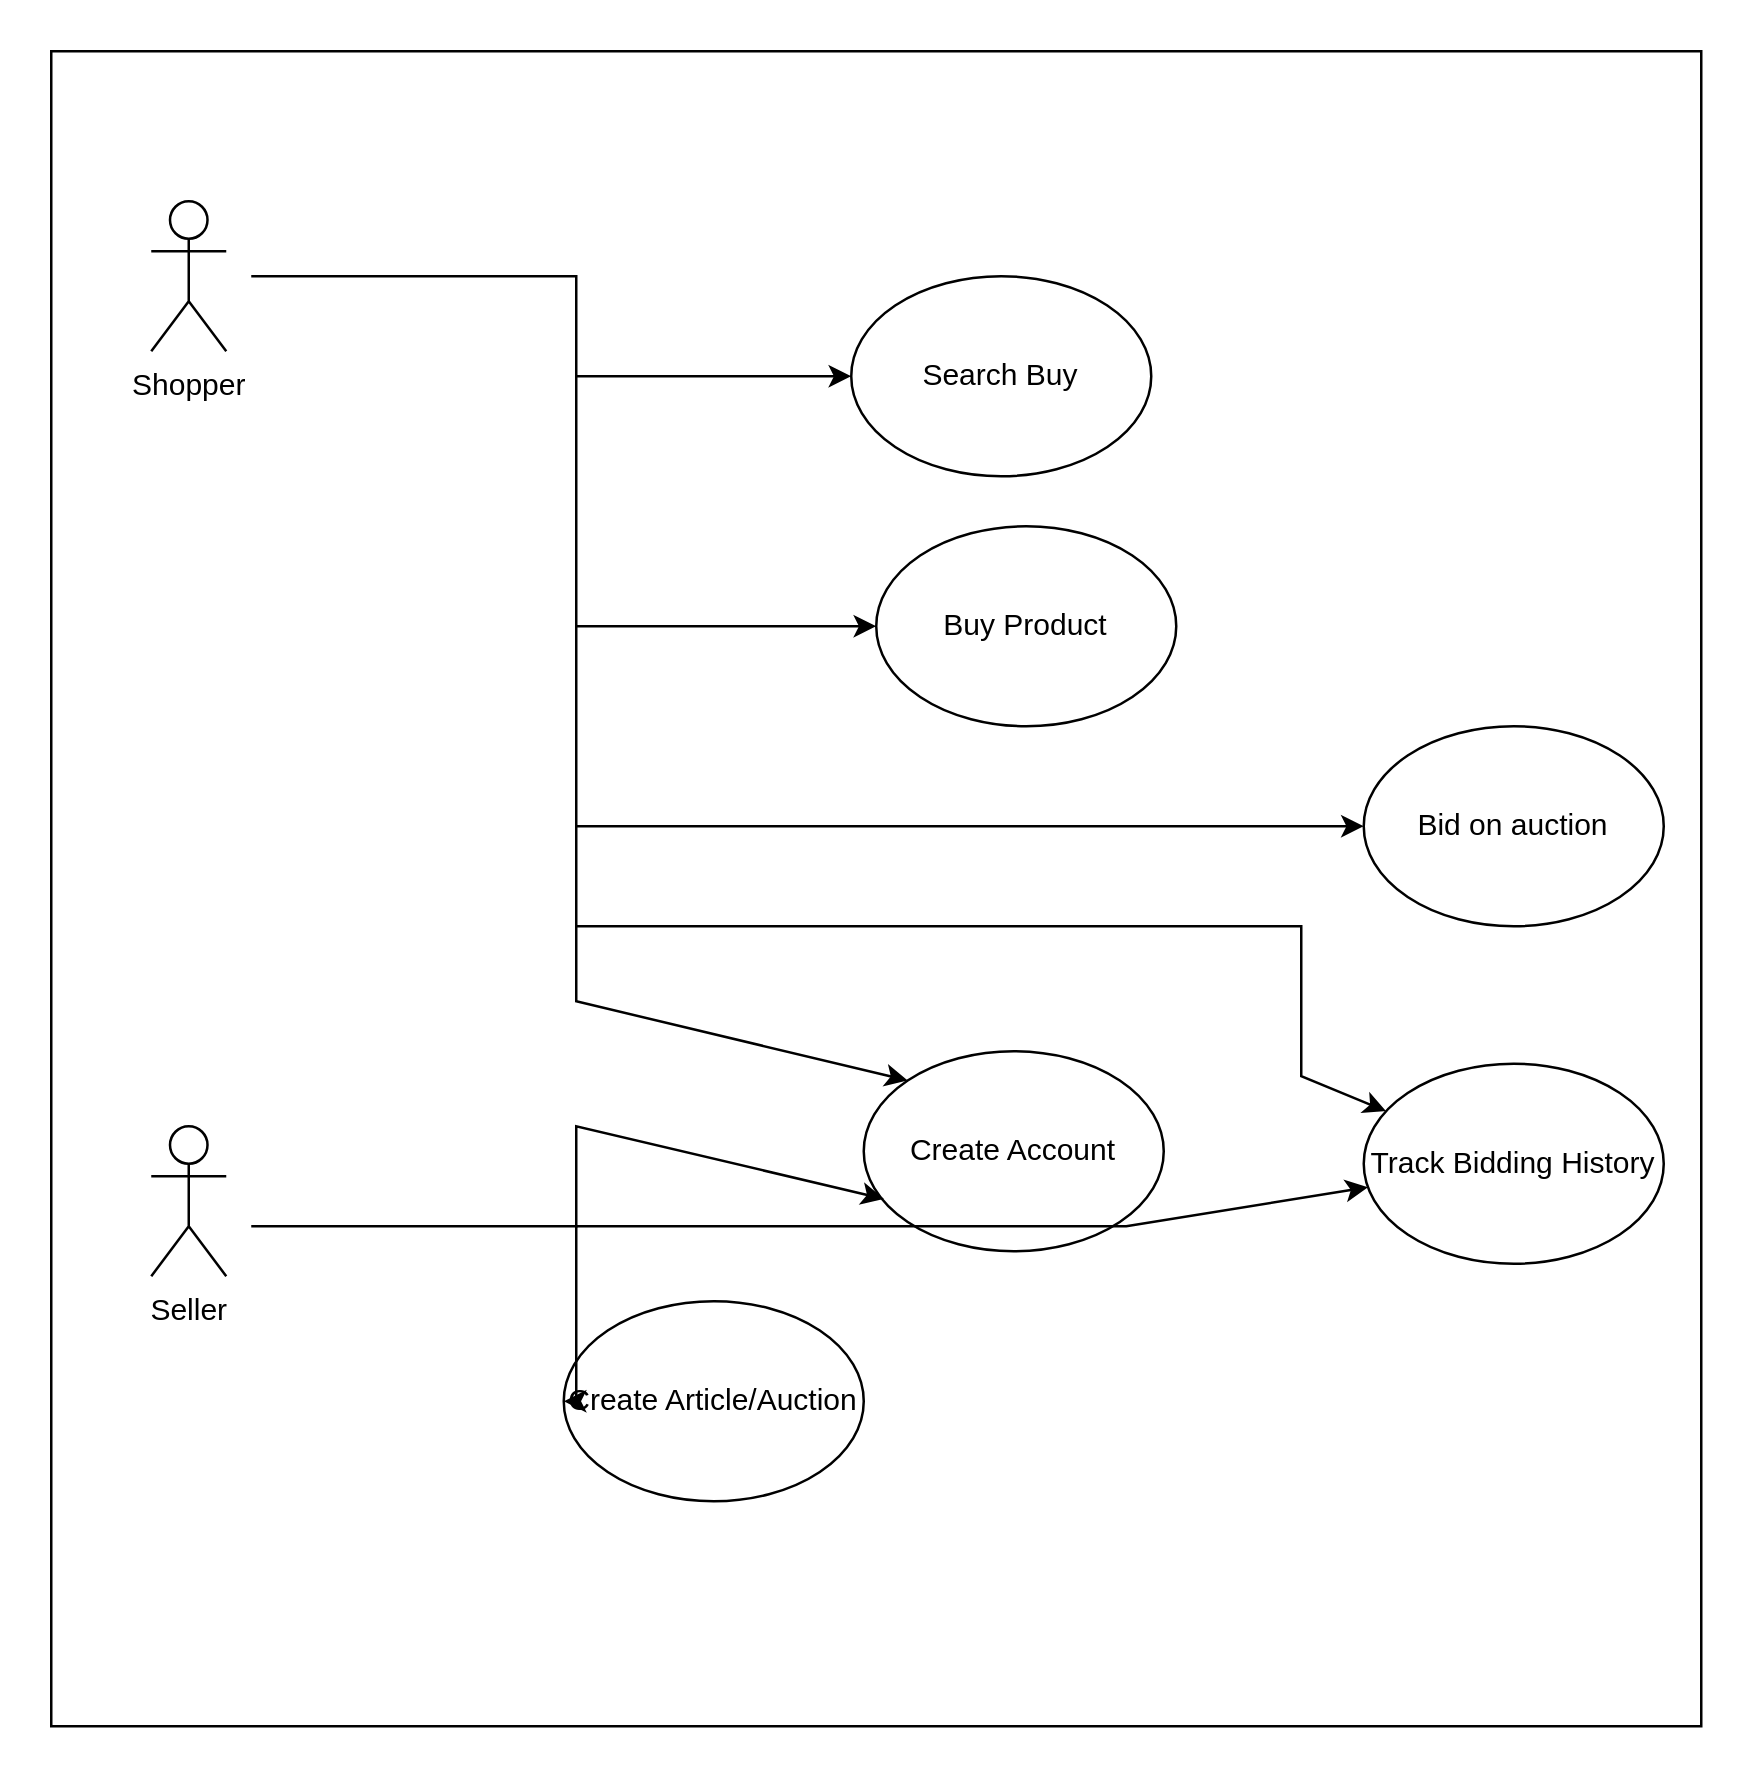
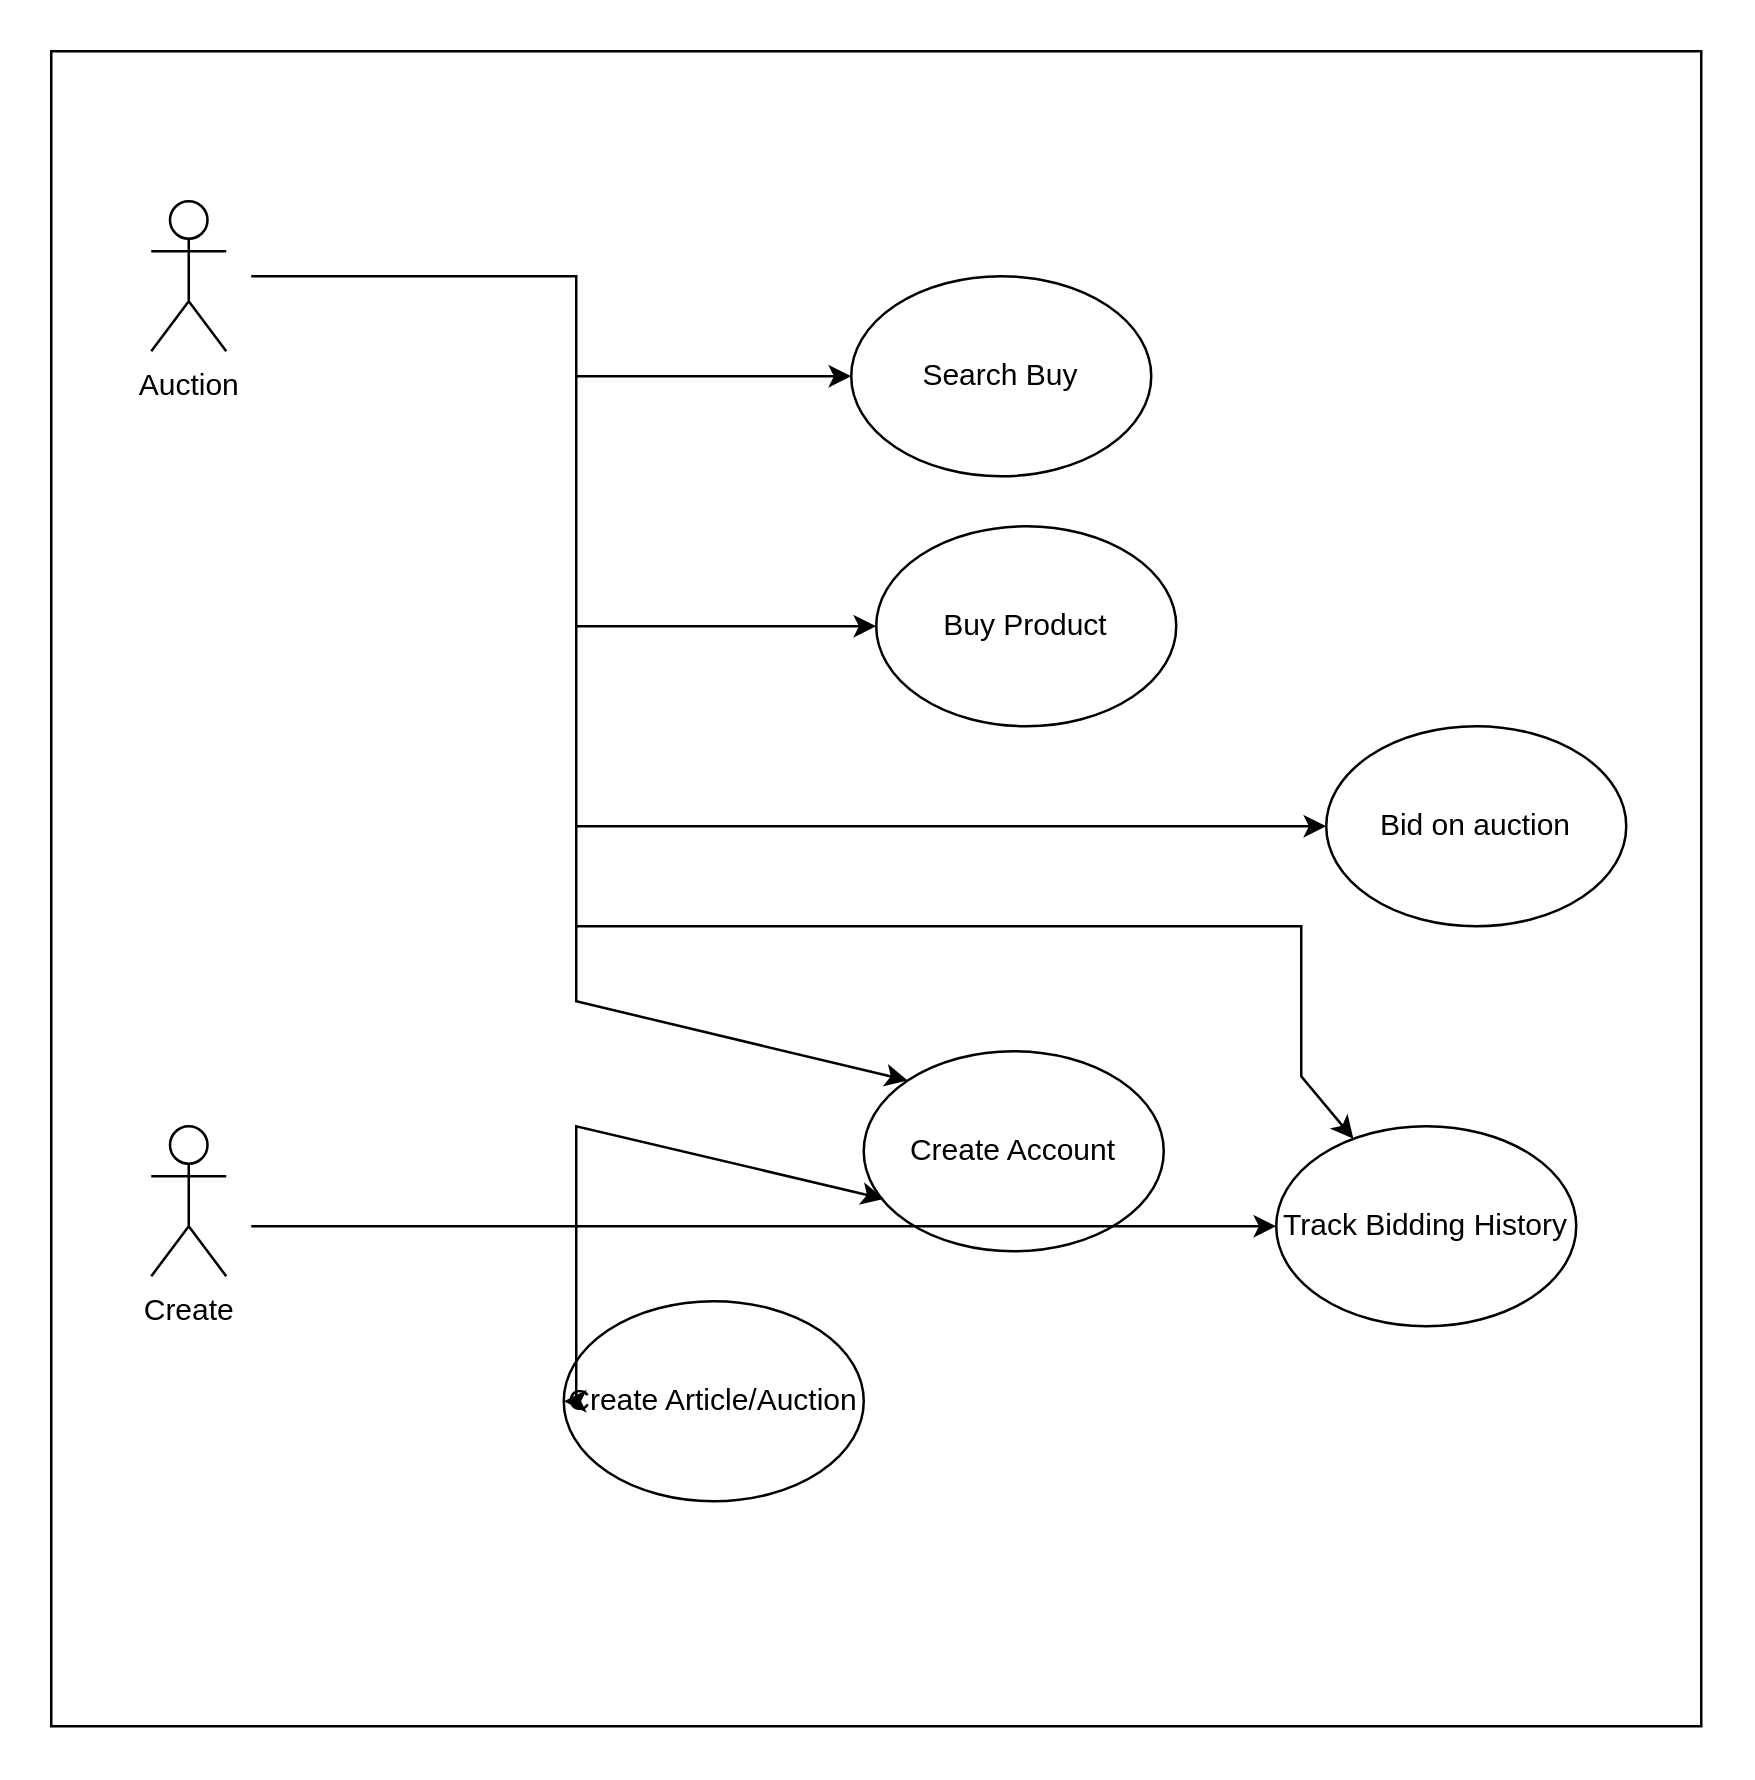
  <mxCell id="0" />
  <mxCell id="1" parent="0" />
- <mxCell id="2" value="Shopper" style="shape=umlActor;verticalLabelPosition=bottom;verticalAlign=top;html=1;outlineConnect=0;" parent="1" vertex="1"><mxGeometry x="60" y="80" width="30" height="60" as="geometry" /></mxCell>
- <mxCell id="3" value="Seller" style="shape=umlActor;verticalLabelPosition=bottom;verticalAlign=top;html=1;outlineConnect=0;" parent="1" vertex="1"><mxGeometry x="60" y="450" width="30" height="60" as="geometry" /></mxCell>
+ <mxCell id="2" value="Auction" style="shape=umlActor;verticalLabelPosition=bottom;verticalAlign=top;html=1;outlineConnect=0;" parent="1" vertex="1"><mxGeometry x="60" y="80" width="30" height="60" as="geometry" /></mxCell>
+ <mxCell id="3" value="Create" style="shape=umlActor;verticalLabelPosition=bottom;verticalAlign=top;html=1;outlineConnect=0;" parent="1" vertex="1"><mxGeometry x="60" y="450" width="30" height="60" as="geometry" /></mxCell>
  <mxCell id="4" value="" style="endArrow=classic;html=1;rounded=0;" parent="1" target="5" edge="1"><mxGeometry width="50" height="50" relative="1" as="geometry"><mxPoint x="100" y="110" as="sourcePoint" /><mxPoint x="260" y="290" as="targetPoint" /><Array as="points"><mxPoint x="230" y="110" /><mxPoint x="230" y="150" /></Array></mxGeometry></mxCell>
  <mxCell id="5" value="Search Buy" style="ellipse;whiteSpace=wrap;html=1;" parent="1" vertex="1"><mxGeometry x="340" y="110" width="120" height="80" as="geometry" /></mxCell>
  <mxCell id="6" value="" style="endArrow=classic;html=1;rounded=0;entryX=0;entryY=0;entryDx=0;entryDy=0;" parent="1" target="7" edge="1"><mxGeometry width="50" height="50" relative="1" as="geometry"><mxPoint x="230" y="150" as="sourcePoint" /><mxPoint x="350" y="330" as="targetPoint" /><Array as="points"><mxPoint x="230" y="330" /><mxPoint x="230" y="400" /></Array></mxGeometry></mxCell>
  <mxCell id="7" value="Create Account" style="ellipse;whiteSpace=wrap;html=1;" parent="1" vertex="1"><mxGeometry x="345" y="420" width="120" height="80" as="geometry" /></mxCell>
  <mxCell id="8" value="" style="endArrow=classic;html=1;rounded=0;entryX=0.067;entryY=0.738;entryDx=0;entryDy=0;entryPerimeter=0;" parent="1" target="7" edge="1"><mxGeometry width="50" height="50" relative="1" as="geometry"><mxPoint x="100" y="490" as="sourcePoint" /><mxPoint x="700" y="550" as="targetPoint" /><Array as="points"><mxPoint x="230" y="490" /><mxPoint x="230" y="450" /></Array></mxGeometry></mxCell>
  <mxCell id="9" value="Buy Product" style="ellipse;whiteSpace=wrap;html=1;" parent="1" vertex="1"><mxGeometry x="350" y="210" width="120" height="80" as="geometry" /></mxCell>
  <mxCell id="10" value="" style="endArrow=classic;html=1;rounded=0;" parent="1" target="11" edge="1"><mxGeometry width="50" height="50" relative="1" as="geometry"><mxPoint x="230" y="330" as="sourcePoint" /><mxPoint x="490" y="330" as="targetPoint" /></mxGeometry></mxCell>
- <mxCell id="11" value="Bid on auction" style="ellipse;whiteSpace=wrap;html=1;" parent="1" vertex="1"><mxGeometry x="545" y="290" width="120" height="80" as="geometry" /></mxCell>
+ <mxCell id="11" value="Bid on auction" style="ellipse;whiteSpace=wrap;html=1;" parent="1" vertex="1"><mxGeometry x="530" y="290" width="120" height="80" as="geometry" /></mxCell>
  <mxCell id="12" value="" style="endArrow=classic;html=1;rounded=0;" parent="1" target="13" edge="1"><mxGeometry width="50" height="50" relative="1" as="geometry"><mxPoint x="230" y="490" as="sourcePoint" /><mxPoint x="570" y="490" as="targetPoint" /><Array as="points"><mxPoint x="450" y="490" /></Array></mxGeometry></mxCell>
- <mxCell id="13" value="Track Bidding History" style="ellipse;whiteSpace=wrap;html=1;" parent="1" vertex="1"><mxGeometry x="545" y="425" width="120" height="80" as="geometry" /></mxCell>
+ <mxCell id="13" value="Track Bidding History" style="ellipse;whiteSpace=wrap;html=1;" parent="1" vertex="1"><mxGeometry x="510" y="450" width="120" height="80" as="geometry" /></mxCell>
  <mxCell id="14" value="" style="endArrow=classic;html=1;rounded=0;" parent="1" target="13" edge="1"><mxGeometry width="50" height="50" relative="1" as="geometry"><mxPoint x="230" y="370" as="sourcePoint" /><mxPoint x="700" y="450" as="targetPoint" /><Array as="points"><mxPoint x="310" y="370" /><mxPoint x="520" y="370" /><mxPoint x="520" y="430" /></Array></mxGeometry></mxCell>
  <mxCell id="15" value="" style="endArrow=classic;html=1;rounded=0;entryX=0;entryY=0.5;entryDx=0;entryDy=0;" parent="1" target="9" edge="1"><mxGeometry width="50" height="50" relative="1" as="geometry"><mxPoint x="230" y="250" as="sourcePoint" /><mxPoint x="340" y="220" as="targetPoint" /></mxGeometry></mxCell>
  <mxCell id="16" value="Create Article/Auction" style="ellipse;whiteSpace=wrap;html=1;" parent="1" vertex="1"><mxGeometry x="225" y="520" width="120" height="80" as="geometry" /></mxCell>
  <mxCell id="17" value="" style="endArrow=classic;html=1;rounded=0;entryX=0;entryY=0.5;entryDx=0;entryDy=0;" parent="1" target="16" edge="1"><mxGeometry width="50" height="50" relative="1" as="geometry"><mxPoint x="230" y="490" as="sourcePoint" /><mxPoint x="340" y="530" as="targetPoint" /><Array as="points"><mxPoint x="230" y="560" /></Array></mxGeometry></mxCell>
  <mxCell id="18" value="" style="rounded=0;whiteSpace=wrap;html=1;fillColor=none;" parent="1" vertex="1"><mxGeometry x="20" y="20" width="660" height="670" as="geometry" /></mxCell>
